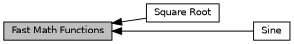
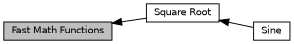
  digraph {
    rankdir=LR
    node [color=black fillcolor=white fontname=Helvetica fontsize=10 shape=box style=filled]
    edge [dir=back fontname=Helvetica fontsize=10 labelfontname=Helvetica labelfontsize=10 shape=plaintext style=solid]
    n1 [fillcolor=grey75 fontcolor=black height=0.2 label="Fast Math Functions" width=0.4]
    n2 [height=0.2 label="Square Root" width=0.4]
    n3 [height=0.2 label=Sine width=0.4]
    n1 -> n2
-   n1 -> n3
+   n2 -> n3
  }
